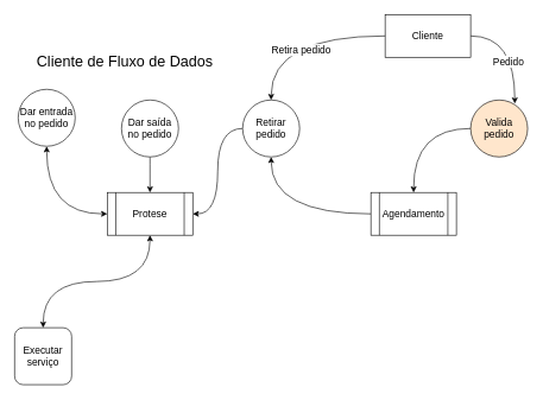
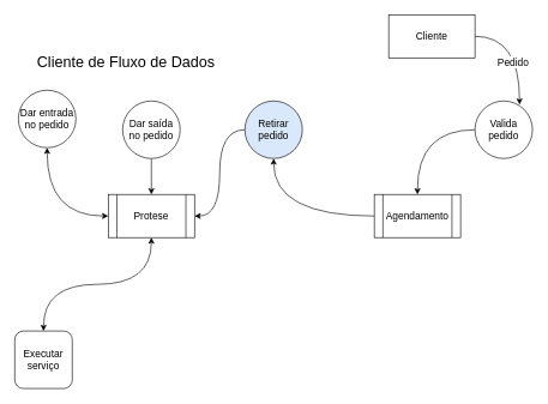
  <mxCell id="0" />
  <mxCell id="1" parent="0" />
  <mxCell id="2" style="edgeStyle=orthogonalEdgeStyle;rounded=0;orthogonalLoop=1;jettySize=auto;html=1;entryX=0.775;entryY=0.063;entryDx=0;entryDy=0;entryPerimeter=0;endArrow=classic;endFill=1;strokeWidth=1;curved=1;exitX=1;exitY=0.5;exitDx=0;exitDy=0;fontSize=14;" edge="1" parent="1" source="4" target="6"><mxGeometry relative="1" as="geometry" /></mxCell>
  <mxCell id="3" value="Pedido" style="edgeLabel;html=1;align=center;verticalAlign=middle;resizable=0;points=[];fontSize=14;" connectable="0" vertex="1" parent="2"><mxGeometry x="0.235" y="-10" relative="1" as="geometry"><mxPoint as="offset" /></mxGeometry></mxCell>
  <mxCell id="4" value="Cliente" style="rounded=0;whiteSpace=wrap;html=1;fontSize=14;" vertex="1" parent="1"><mxGeometry x="540" width="120" height="60" as="geometry" y="20" /></mxCell>
  <mxCell id="5" style="edgeStyle=orthogonalEdgeStyle;curved=1;rounded=0;orthogonalLoop=1;jettySize=auto;html=1;entryX=0.5;entryY=0;entryDx=0;entryDy=0;endArrow=classic;endFill=1;strokeWidth=1;fontSize=14;" edge="1" parent="1" source="6" target="8"><mxGeometry relative="1" as="geometry" /></mxCell>
- <mxCell id="6" value="Valida pedido" style="ellipse;whiteSpace=wrap;html=1;aspect=fixed;fontSize=14;fillColor=#ffe6cc;" vertex="1" parent="1"><mxGeometry x="660" y="140" width="80" height="80" as="geometry" /></mxCell>
+ <mxCell id="6" value="Valida pedido" style="ellipse;whiteSpace=wrap;html=1;aspect=fixed;fontSize=14;" vertex="1" parent="1"><mxGeometry x="660" y="140" width="80" height="80" as="geometry" /></mxCell>
  <mxCell id="7" style="edgeStyle=orthogonalEdgeStyle;curved=1;rounded=0;orthogonalLoop=1;jettySize=auto;html=1;entryX=0.5;entryY=1;entryDx=0;entryDy=0;startArrow=none;startFill=0;endArrow=classic;endFill=1;strokeWidth=1;fontSize=14;" edge="1" parent="1" source="8" target="12"><mxGeometry relative="1" as="geometry" /></mxCell>
  <mxCell id="8" value="Agendamento" style="shape=process;whiteSpace=wrap;html=1;backgroundOutline=1;fontSize=14;" vertex="1" parent="1"><mxGeometry x="520" y="270" width="120" height="60" as="geometry" /></mxCell>
  <mxCell id="9" style="edgeStyle=orthogonalEdgeStyle;curved=1;rounded=0;orthogonalLoop=1;jettySize=auto;html=1;entryX=1;entryY=0.5;entryDx=0;entryDy=0;startArrow=none;startFill=0;endArrow=classic;endFill=1;strokeWidth=1;" edge="1" parent="1" source="12" target="14"><mxGeometry relative="1" as="geometry" /></mxCell>
- <mxCell id="10" style="edgeStyle=orthogonalEdgeStyle;curved=1;rounded=0;orthogonalLoop=1;jettySize=auto;html=1;startArrow=classic;startFill=1;endArrow=none;endFill=0;strokeWidth=1;entryX=0;entryY=0.5;entryDx=0;entryDy=0;exitX=0.5;exitY=0;exitDx=0;exitDy=0;fontSize=14;" edge="1" parent="1" source="12" target="4"><mxGeometry relative="1" as="geometry" /></mxCell>
- <mxCell id="11" value="Retira pedido" style="edgeLabel;html=1;align=center;verticalAlign=middle;resizable=0;points=[];fontSize=14;" connectable="0" vertex="1" parent="10"><mxGeometry x="0.047" y="-19" relative="1" as="geometry"><mxPoint as="offset" /></mxGeometry></mxCell>
- <mxCell id="12" value="Retirar pedido" style="ellipse;whiteSpace=wrap;html=1;aspect=fixed;fontSize=14;" vertex="1" parent="1"><mxGeometry x="340" y="140" width="80" height="80" as="geometry" /></mxCell>
+ <mxCell id="12" value="Retirar pedido" style="ellipse;whiteSpace=wrap;html=1;aspect=fixed;fontSize=14;fillColor=#dae8fc;" vertex="1" parent="1"><mxGeometry x="340" y="140" width="80" height="80" as="geometry" /></mxCell>
  <mxCell id="13" style="edgeStyle=orthogonalEdgeStyle;curved=1;rounded=0;orthogonalLoop=1;jettySize=auto;html=1;startArrow=classic;startFill=1;endArrow=classic;endFill=1;strokeWidth=1;exitX=0.5;exitY=1;exitDx=0;exitDy=0;fontSize=14;" edge="1" parent="1" source="14" target="17"><mxGeometry relative="1" as="geometry" /></mxCell>
  <mxCell id="14" value="Protese" style="shape=process;whiteSpace=wrap;html=1;backgroundOutline=1;fontSize=14;" vertex="1" parent="1"><mxGeometry x="150" y="270" width="120" height="60" as="geometry" /></mxCell>
  <mxCell id="15" style="edgeStyle=orthogonalEdgeStyle;curved=1;rounded=0;orthogonalLoop=1;jettySize=auto;html=1;entryX=0;entryY=0.5;entryDx=0;entryDy=0;startArrow=classic;startFill=1;endArrow=classic;endFill=1;strokeWidth=1;exitX=0.5;exitY=1;exitDx=0;exitDy=0;fontSize=14;" edge="1" parent="1" source="16" target="14"><mxGeometry relative="1" as="geometry" /></mxCell>
  <mxCell id="16" value="Dar entrada no pedido" style="ellipse;whiteSpace=wrap;html=1;aspect=fixed;fontSize=14;" vertex="1" parent="1"><mxGeometry x="25" y="125" width="80" height="80" as="geometry" /></mxCell>
  <mxCell id="17" value="&lt;span style=&quot;font-size: 14px&quot;&gt;Executar serviço&lt;/span&gt;" style="whiteSpace=wrap;html=1;aspect=fixed;fontSize=14;rounded=1;" vertex="1" parent="1"><mxGeometry x="20" y="460" width="80" height="80" as="geometry" /></mxCell>
  <mxCell id="18" style="edgeStyle=orthogonalEdgeStyle;curved=1;rounded=0;orthogonalLoop=1;jettySize=auto;html=1;startArrow=none;startFill=0;endArrow=classic;endFill=1;strokeWidth=1;fontSize=14;" edge="1" parent="1" source="19" target="14"><mxGeometry relative="1" as="geometry" /></mxCell>
  <mxCell id="19" value="Dar saída no pedido" style="ellipse;whiteSpace=wrap;html=1;aspect=fixed;fontSize=14;" vertex="1" parent="1"><mxGeometry x="170" y="140" width="80" height="80" as="geometry" /></mxCell>
  <mxCell id="20" value="Cliente de Fluxo de Dados" style="text;html=1;strokeColor=none;fillColor=none;align=center;verticalAlign=middle;whiteSpace=wrap;rounded=0;fontSize=21;" vertex="1" parent="1"><mxGeometry x="20" y="70" width="310" height="30" as="geometry" /></mxCell>
